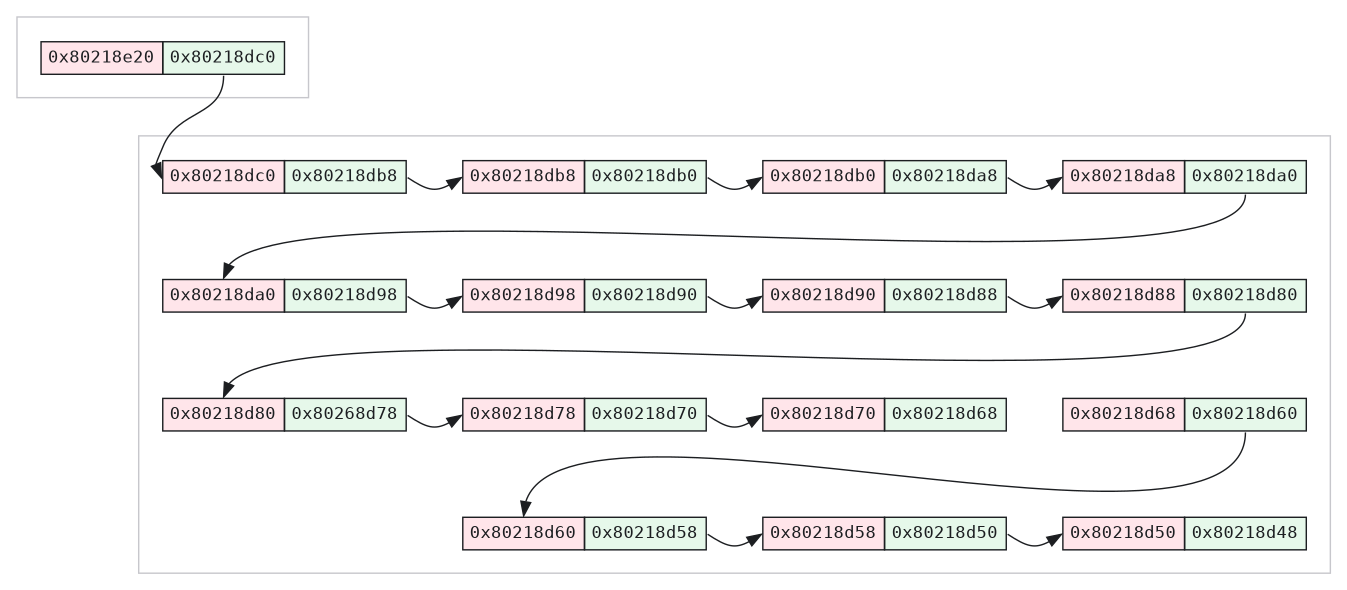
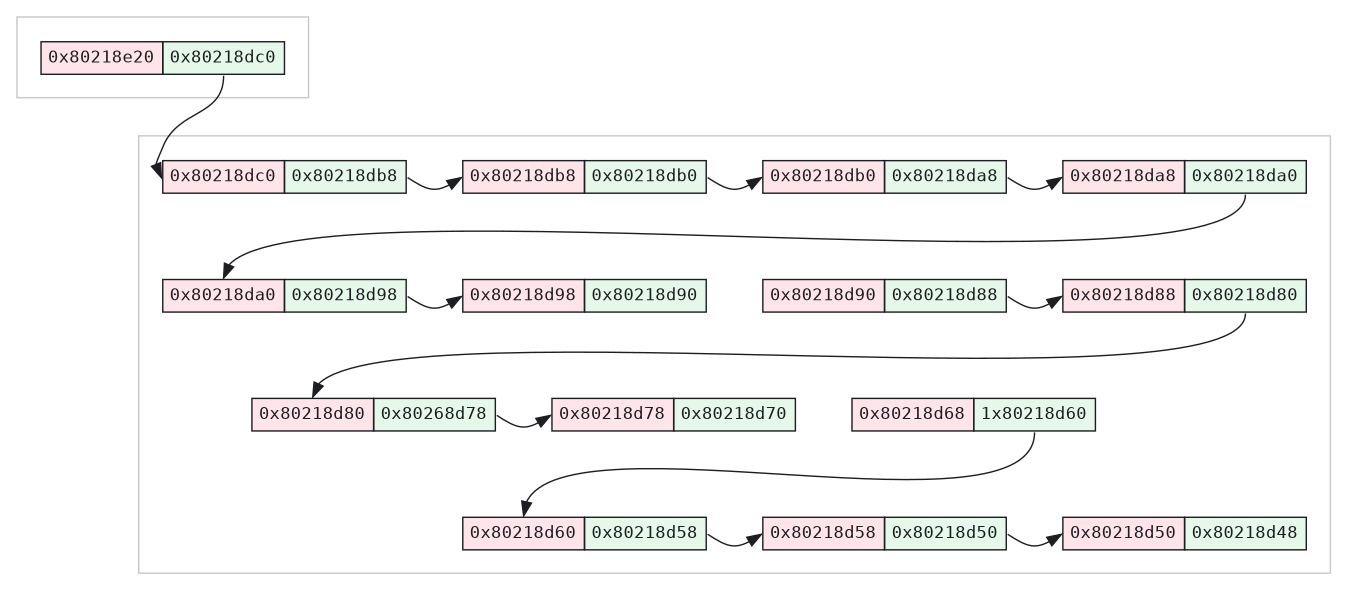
  digraph {
    nodesep=0.3
    rankdir=TB
    ranksep=0.6
    splines=spline
    node [fontcolor="#1c1e21" fontname="SF Mono,monospace" fontsize=12 margin=0.125 shape=none]
    edge [color="#1c1e21" fontcolor="#1c1e21" fontname="SF Mono,monospace" fontsize=12 headport=addr tailport=val]
    n1 [label=<             <TABLE BORDER="0" CELLBORDER="1" CELLSPACING="0" COLOR="#1c1e21">                 <TR>                     <TD BGCOLOR="#FF2D551F" PORT="addr" ALIGN="LEFT" CELLPADDING="4"><FONT COLOR="#1c1e21">0x80218e20</FONT></TD>                     <TD BGCOLOR="#34C7591F" PORT="val" ALIGN="LEFT" CELLPADDING="4"><FONT COLOR="#1c1e21">0x80218dc0</FONT></TD>                 </TR>             </TABLE>         >]
    n2 [label=<             <TABLE BORDER="0" CELLBORDER="1" CELLSPACING="0" COLOR="#1c1e21">                 <TR>                     <TD BGCOLOR="#FF2D551F" PORT="addr" ALIGN="LEFT" CELLPADDING="4"><FONT COLOR="#1c1e21">0x80218d50</FONT></TD>                     <TD BGCOLOR="#34C7591F" PORT="val" ALIGN="LEFT" CELLPADDING="4"><FONT COLOR="#1c1e21">0x80218d48</FONT></TD>                 </TR>             </TABLE>         >]
    n3 [label=<             <TABLE BORDER="0" CELLBORDER="1" CELLSPACING="0" COLOR="#1c1e21">                 <TR>                     <TD BGCOLOR="#FF2D551F" PORT="addr" ALIGN="LEFT" CELLPADDING="4"><FONT COLOR="#1c1e21">0x80218d58</FONT></TD>                     <TD BGCOLOR="#34C7591F" PORT="val" ALIGN="LEFT" CELLPADDING="4"><FONT COLOR="#1c1e21">0x80218d50</FONT></TD>                 </TR>             </TABLE>         >]
    n4 [label=<             <TABLE BORDER="0" CELLBORDER="1" CELLSPACING="0" COLOR="#1c1e21">                 <TR>                     <TD BGCOLOR="#FF2D551F" PORT="addr" ALIGN="LEFT" CELLPADDING="4"><FONT COLOR="#1c1e21">0x80218d60</FONT></TD>                     <TD BGCOLOR="#34C7591F" PORT="val" ALIGN="LEFT" CELLPADDING="4"><FONT COLOR="#1c1e21">0x80218d58</FONT></TD>                 </TR>             </TABLE>         >]
-   n5 [label=<             <TABLE BORDER="0" CELLBORDER="1" CELLSPACING="0" COLOR="#1c1e21">                 <TR>                     <TD BGCOLOR="#FF2D551F" PORT="addr" ALIGN="LEFT" CELLPADDING="4"><FONT COLOR="#1c1e21">0x80218d68</FONT></TD>                     <TD BGCOLOR="#34C7591F" PORT="val" ALIGN="LEFT" CELLPADDING="4"><FONT COLOR="#1c1e21">0x80218d60</FONT></TD>                 </TR>             </TABLE>         >]
-   n6 [label=<             <TABLE BORDER="0" CELLBORDER="1" CELLSPACING="0" COLOR="#1c1e21">                 <TR>                     <TD BGCOLOR="#FF2D551F" PORT="addr" ALIGN="LEFT" CELLPADDING="4"><FONT COLOR="#1c1e21">0x80218d70</FONT></TD>                     <TD BGCOLOR="#34C7591F" PORT="val" ALIGN="LEFT" CELLPADDING="4"><FONT COLOR="#1c1e21">0x80218d68</FONT></TD>                 </TR>             </TABLE>         >]
+   n5 [label=<             <TABLE BORDER="0" CELLBORDER="1" CELLSPACING="0" COLOR="#1c1e21">                 <TR>                     <TD BGCOLOR="#FF2D551F" PORT="addr" ALIGN="LEFT" CELLPADDING="4"><FONT COLOR="#1c1e21">0x80218d68</FONT></TD>                     <TD BGCOLOR="#34C7591F" PORT="val" ALIGN="LEFT" CELLPADDING="4"><FONT COLOR="#1c1e21">1x80218d60</FONT></TD>                 </TR>             </TABLE>         >]
    n7 [label=<             <TABLE BORDER="0" CELLBORDER="1" CELLSPACING="0" COLOR="#1c1e21">                 <TR>                     <TD BGCOLOR="#FF2D551F" PORT="addr" ALIGN="LEFT" CELLPADDING="4"><FONT COLOR="#1c1e21">0x80218d78</FONT></TD>                     <TD BGCOLOR="#34C7591F" PORT="val" ALIGN="LEFT" CELLPADDING="4"><FONT COLOR="#1c1e21">0x80218d70</FONT></TD>                 </TR>             </TABLE>         >]
    n8 [label=<             <TABLE BORDER="0" CELLBORDER="1" CELLSPACING="0" COLOR="#1c1e21">                 <TR>                     <TD BGCOLOR="#FF2D551F" PORT="addr" ALIGN="LEFT" CELLPADDING="4"><FONT COLOR="#1c1e21">0x80218d80</FONT></TD>                     <TD BGCOLOR="#34C7591F" PORT="val" ALIGN="LEFT" CELLPADDING="4"><FONT COLOR="#1c1e21">0x80268d78</FONT></TD>                 </TR>             </TABLE>         >]
    n9 [label=<             <TABLE BORDER="0" CELLBORDER="1" CELLSPACING="0" COLOR="#1c1e21">                 <TR>                     <TD BGCOLOR="#FF2D551F" PORT="addr" ALIGN="LEFT" CELLPADDING="4"><FONT COLOR="#1c1e21">0x80218d88</FONT></TD>                     <TD BGCOLOR="#34C7591F" PORT="val" ALIGN="LEFT" CELLPADDING="4"><FONT COLOR="#1c1e21">0x80218d80</FONT></TD>                 </TR>             </TABLE>         >]
    n10 [label=<             <TABLE BORDER="0" CELLBORDER="1" CELLSPACING="0" COLOR="#1c1e21">                 <TR>                     <TD BGCOLOR="#FF2D551F" PORT="addr" ALIGN="LEFT" CELLPADDING="4"><FONT COLOR="#1c1e21">0x80218d90</FONT></TD>                     <TD BGCOLOR="#34C7591F" PORT="val" ALIGN="LEFT" CELLPADDING="4"><FONT COLOR="#1c1e21">0x80218d88</FONT></TD>                 </TR>             </TABLE>         >]
    n11 [label=<             <TABLE BORDER="0" CELLBORDER="1" CELLSPACING="0" COLOR="#1c1e21">                 <TR>                     <TD BGCOLOR="#FF2D551F" PORT="addr" ALIGN="LEFT" CELLPADDING="4"><FONT COLOR="#1c1e21">0x80218d98</FONT></TD>                     <TD BGCOLOR="#34C7591F" PORT="val" ALIGN="LEFT" CELLPADDING="4"><FONT COLOR="#1c1e21">0x80218d90</FONT></TD>                 </TR>             </TABLE>         >]
    n12 [label=<             <TABLE BORDER="0" CELLBORDER="1" CELLSPACING="0" COLOR="#1c1e21">                 <TR>                     <TD BGCOLOR="#FF2D551F" PORT="addr" ALIGN="LEFT" CELLPADDING="4"><FONT COLOR="#1c1e21">0x80218da0</FONT></TD>                     <TD BGCOLOR="#34C7591F" PORT="val" ALIGN="LEFT" CELLPADDING="4"><FONT COLOR="#1c1e21">0x80218d98</FONT></TD>                 </TR>             </TABLE>         >]
    n13 [label=<             <TABLE BORDER="0" CELLBORDER="1" CELLSPACING="0" COLOR="#1c1e21">                 <TR>                     <TD BGCOLOR="#FF2D551F" PORT="addr" ALIGN="LEFT" CELLPADDING="4"><FONT COLOR="#1c1e21">0x80218da8</FONT></TD>                     <TD BGCOLOR="#34C7591F" PORT="val" ALIGN="LEFT" CELLPADDING="4"><FONT COLOR="#1c1e21">0x80218da0</FONT></TD>                 </TR>             </TABLE>         >]
    n14 [label=<             <TABLE BORDER="0" CELLBORDER="1" CELLSPACING="0" COLOR="#1c1e21">                 <TR>                     <TD BGCOLOR="#FF2D551F" PORT="addr" ALIGN="LEFT" CELLPADDING="4"><FONT COLOR="#1c1e21">0x80218db0</FONT></TD>                     <TD BGCOLOR="#34C7591F" PORT="val" ALIGN="LEFT" CELLPADDING="4"><FONT COLOR="#1c1e21">0x80218da8</FONT></TD>                 </TR>             </TABLE>         >]
    n15 [label=<             <TABLE BORDER="0" CELLBORDER="1" CELLSPACING="0" COLOR="#1c1e21">                 <TR>                     <TD BGCOLOR="#FF2D551F" PORT="addr" ALIGN="LEFT" CELLPADDING="4"><FONT COLOR="#1c1e21">0x80218db8</FONT></TD>                     <TD BGCOLOR="#34C7591F" PORT="val" ALIGN="LEFT" CELLPADDING="4"><FONT COLOR="#1c1e21">0x80218db0</FONT></TD>                 </TR>             </TABLE>         >]
    n16 [label=<             <TABLE BORDER="0" CELLBORDER="1" CELLSPACING="0" COLOR="#1c1e21">                 <TR>                     <TD BGCOLOR="#FF2D551F" PORT="addr" ALIGN="LEFT" CELLPADDING="4"><FONT COLOR="#1c1e21">0x80218dc0</FONT></TD>                     <TD BGCOLOR="#34C7591F" PORT="val" ALIGN="LEFT" CELLPADDING="4"><FONT COLOR="#1c1e21">0x80218db8</FONT></TD>                 </TR>             </TABLE>         >]
    subgraph cluster_1 {
      color="#C7C7CC"
      subgraph sub_2 {
        color="#C7C7CC"
        rank=same
        n1
      }
    }
    subgraph cluster_3 {
      color="#C7C7CC"
      subgraph sub_4 {
        color="#C7C7CC"
        rank=same
        n2
        n3
        n4
      }
      subgraph sub_5 {
        color="#C7C7CC"
        rank=same
        n5
-       n6
        n7
        n8
      }
      subgraph sub_6 {
        color="#C7C7CC"
        rank=same
        n9
        n10
        n11
        n12
      }
      subgraph sub_7 {
        color="#C7C7CC"
        rank=same
        n13
        n14
        n15
        n16
      }
    }
    n1 -> n16
-   n2 -> n6 [constraint=false style=invis]
    n3 -> n2
    n3 -> n7 [constraint=false style=invis]
    n4 -> n3
    n4 -> n8 [constraint=false style=invis]
    n5 -> n4
    n5 -> n9 [constraint=false style=invis]
-   n6 -> n10 [constraint=false style=invis]
-   n7 -> n6
    n7 -> n11 [constraint=false style=invis]
    n8 -> n7
    n8 -> n12 [constraint=false style=invis]
    n9 -> n8
    n9 -> n13 [constraint=false style=invis]
    n10 -> n9
    n10 -> n14 [constraint=false style=invis]
-   n11 -> n10
    n11 -> n15 [constraint=false style=invis]
    n12 -> n11
    n12 -> n16 [constraint=false style=invis]
    n13 -> n12
    n14 -> n13
    n15 -> n14
    n16 -> n15
  }
